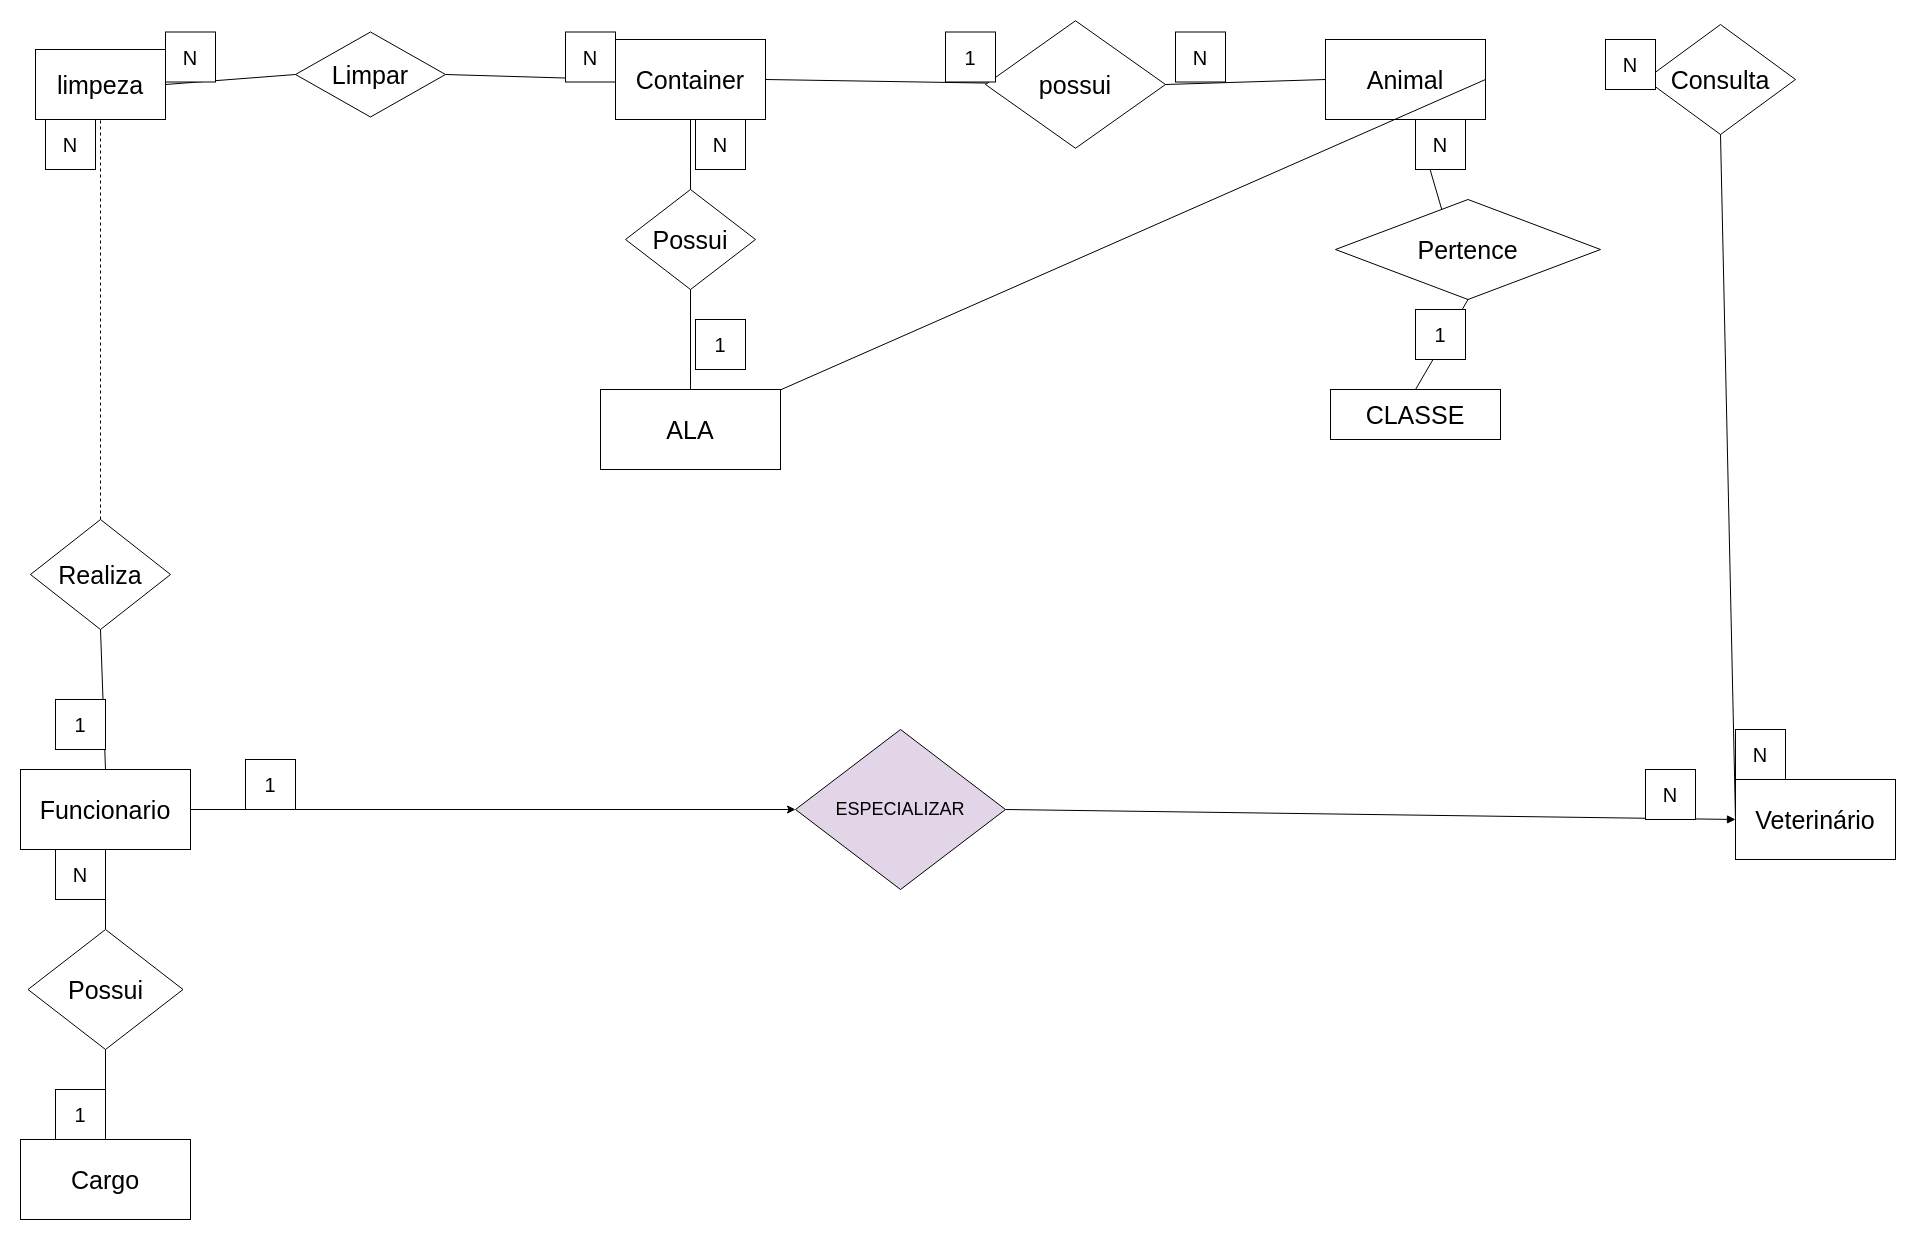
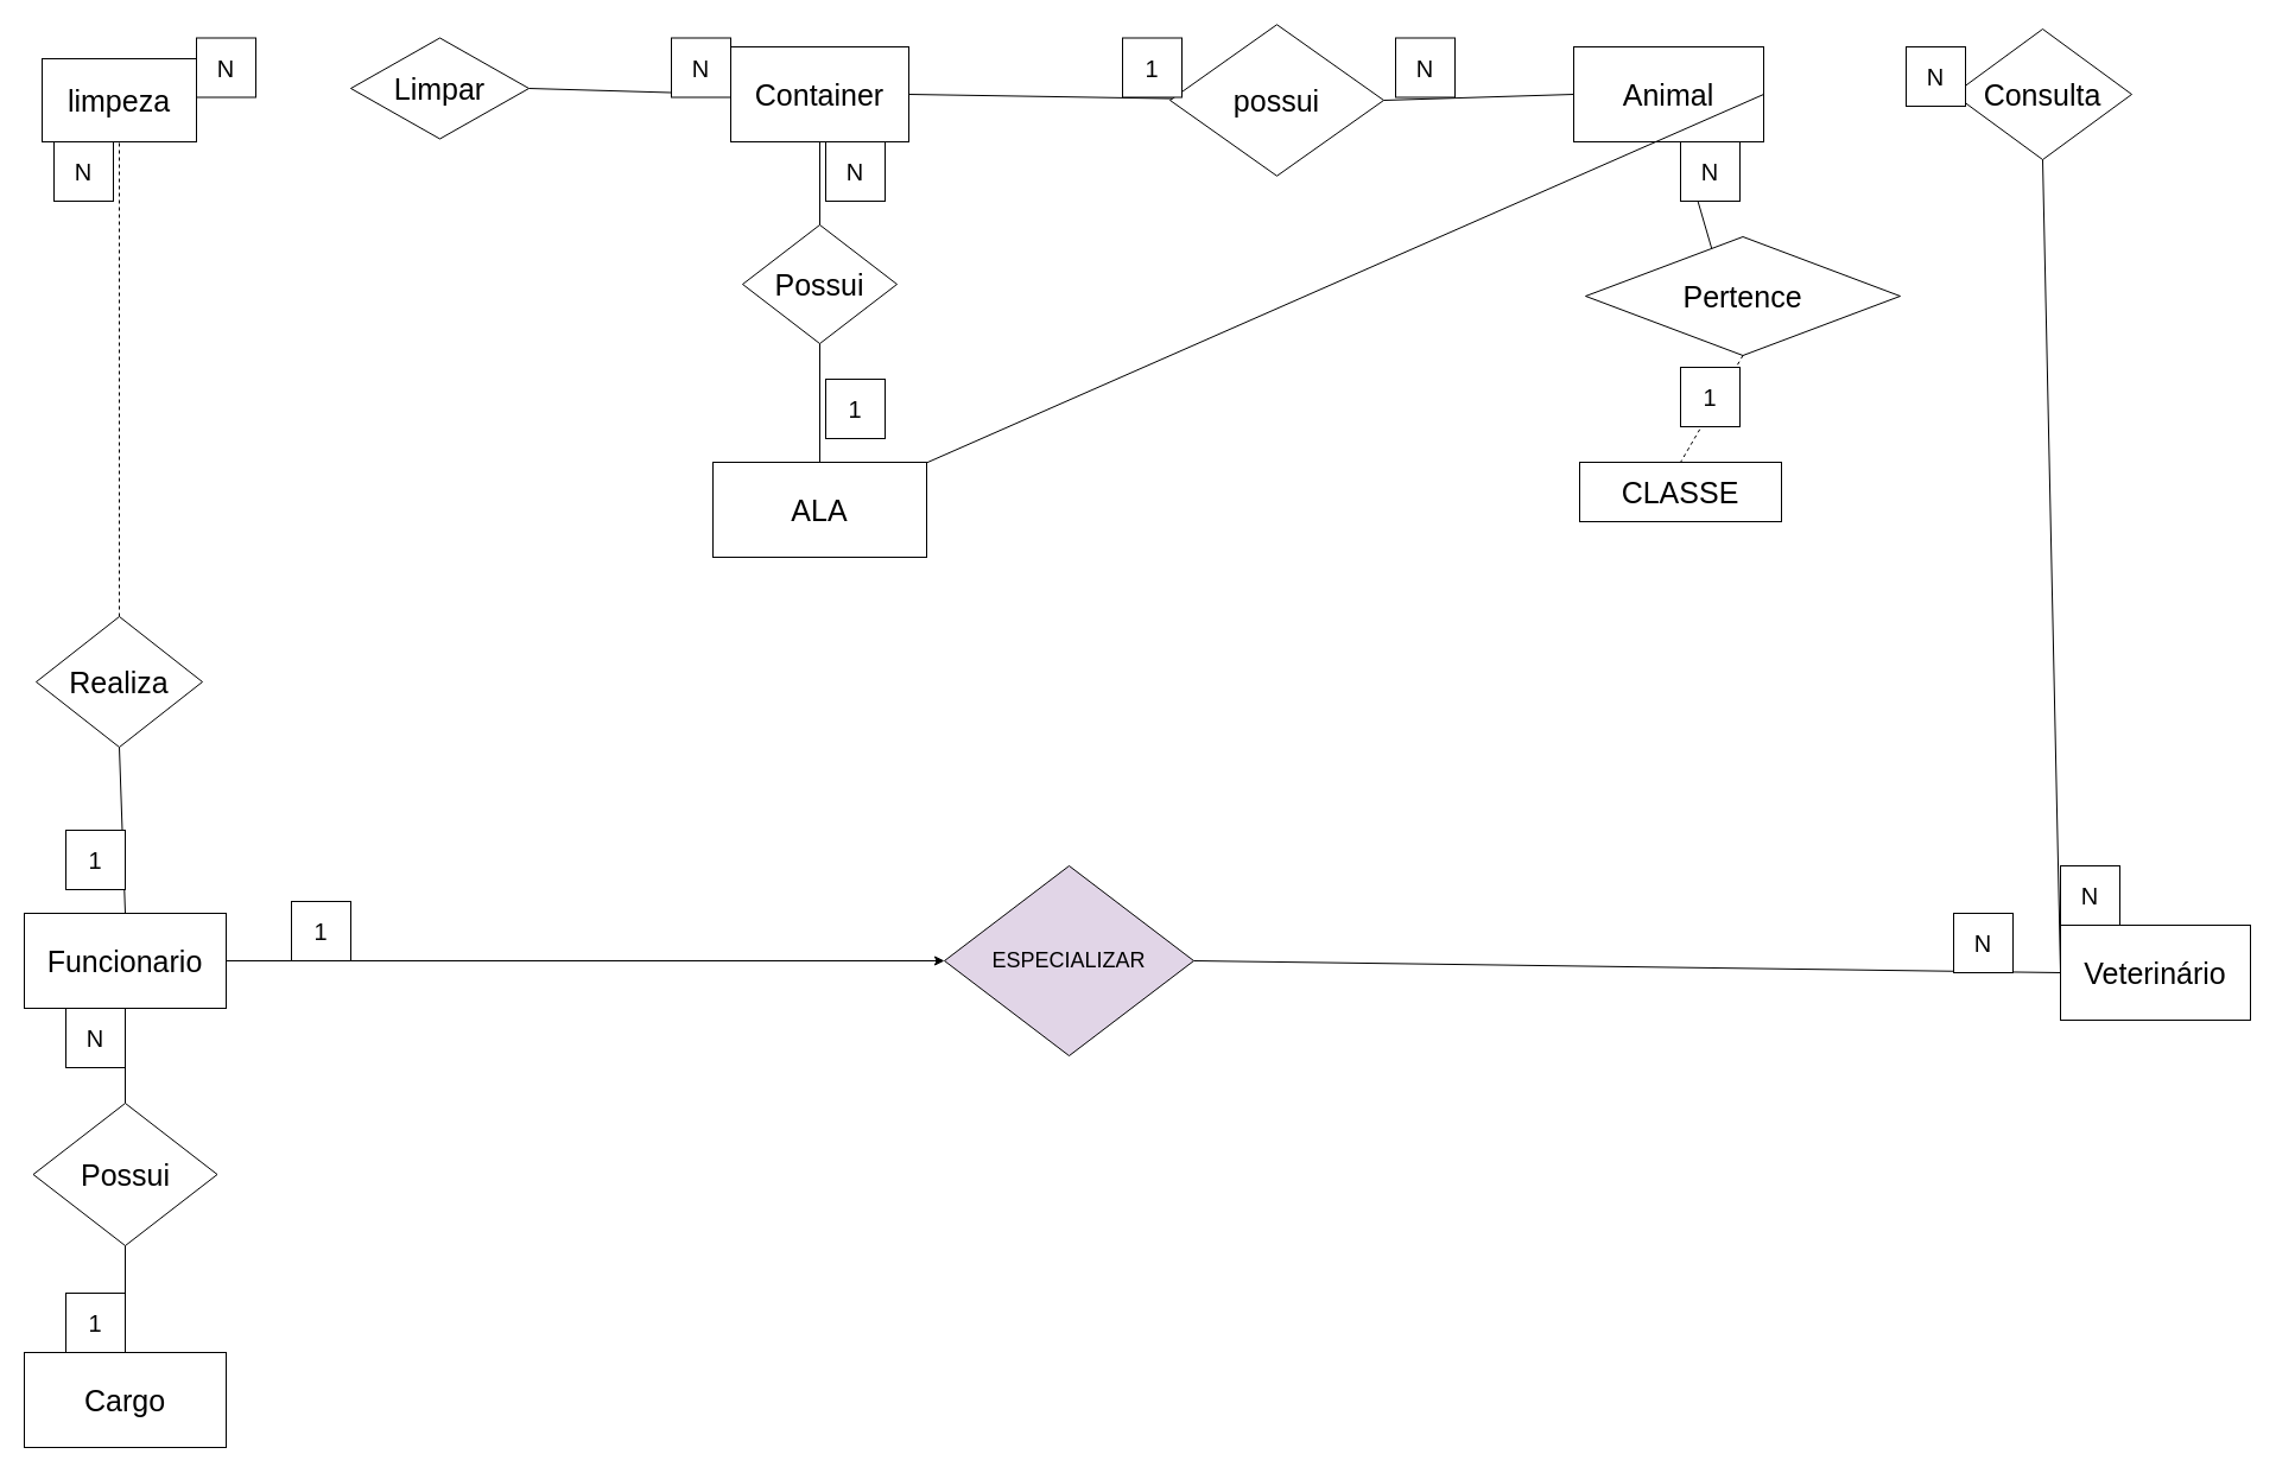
  <mxCell id="0" />
  <mxCell id="1" parent="0" />
  <mxCell id="2" value="&lt;font style=&quot;font-size: 25px;&quot;&gt;Container&lt;/font&gt;" style="rounded=0;whiteSpace=wrap;html=1;" parent="1" vertex="1"><mxGeometry x="615" y="39" width="150" height="80" as="geometry" /></mxCell>
  <mxCell id="3" value="&lt;font style=&quot;font-size: 25px;&quot;&gt;possui&lt;/font&gt;" style="rhombus;whiteSpace=wrap;html=1;" parent="1" vertex="1"><mxGeometry x="985" y="20.25" width="180" height="127.5" as="geometry" /></mxCell>
  <mxCell id="4" value="&lt;font style=&quot;font-size: 25px;&quot;&gt;Animal&lt;/font&gt;" style="rounded=0;whiteSpace=wrap;html=1;" parent="1" vertex="1"><mxGeometry x="1325" y="39" width="160" height="80" as="geometry" /></mxCell>
  <mxCell id="5" value="" style="endArrow=none;html=1;rounded=0;entryX=0.5;entryY=1;entryDx=0;entryDy=0;" parent="1" target="2" edge="1"><mxGeometry width="50" height="50" relative="1" as="geometry"><mxPoint x="690" y="239" as="sourcePoint" /><mxPoint x="695" y="149" as="targetPoint" /></mxGeometry></mxCell>
  <mxCell id="6" value="&lt;font style=&quot;font-size: 25px;&quot;&gt;ALA&lt;/font&gt;" style="rounded=0;whiteSpace=wrap;html=1;" parent="1" vertex="1"><mxGeometry x="600" y="389" width="180" height="80" as="geometry" /></mxCell>
  <mxCell id="7" value="&lt;font style=&quot;font-size: 25px;&quot;&gt;Possui&lt;/font&gt;" style="rhombus;whiteSpace=wrap;html=1;" parent="1" vertex="1"><mxGeometry x="625" y="189" width="130" height="100" as="geometry" /></mxCell>
  <mxCell id="8" value="" style="endArrow=none;html=1;rounded=0;exitX=0.5;exitY=0;exitDx=0;exitDy=0;entryX=0.5;entryY=1;entryDx=0;entryDy=0;" parent="1" source="6" target="7" edge="1"><mxGeometry width="50" height="50" relative="1" as="geometry"><mxPoint x="615" y="449" as="sourcePoint" /><mxPoint x="685" y="359" as="targetPoint" /></mxGeometry></mxCell>
  <mxCell id="9" value="" style="endArrow=none;html=1;rounded=0;entryX=0;entryY=0.5;entryDx=0;entryDy=0;exitX=1;exitY=0.5;exitDx=0;exitDy=0;" parent="1" source="10" target="2" edge="1"><mxGeometry width="50" height="50" relative="1" as="geometry"><mxPoint x="465" y="84" as="sourcePoint" /><mxPoint x="605" y="78" as="targetPoint" /></mxGeometry></mxCell>
  <mxCell id="10" value="&lt;font style=&quot;font-size: 25px;&quot;&gt;Limpar&lt;/font&gt;" style="rhombus;whiteSpace=wrap;html=1;" parent="1" vertex="1"><mxGeometry x="295" y="31.5" width="150" height="85" as="geometry" /></mxCell>
- <mxCell id="11" value="" style="endArrow=none;html=1;rounded=0;exitX=0;exitY=0.5;exitDx=0;exitDy=0;entryX=1;entryY=0.5;entryDx=0;entryDy=0;" parent="1" source="10" target="12" edge="1"><mxGeometry width="50" height="50" relative="1" as="geometry"><mxPoint x="355" y="124" as="sourcePoint" /><mxPoint x="155" y="87" as="targetPoint" /></mxGeometry></mxCell>
  <mxCell id="12" value="&lt;font style=&quot;font-size: 25px;&quot;&gt;limpeza&lt;/font&gt;" style="rounded=0;whiteSpace=wrap;html=1;" parent="1" vertex="1"><mxGeometry x="35" y="49" width="130" height="70" as="geometry" /></mxCell>
  <mxCell id="13" value="" style="endArrow=none;html=1;rounded=0;exitX=1;exitY=0.5;exitDx=0;exitDy=0;" parent="1" source="2" target="3" edge="1"><mxGeometry width="50" height="50" relative="1" as="geometry"><mxPoint x="785" y="149" as="sourcePoint" /><mxPoint x="905" y="149" as="targetPoint" /></mxGeometry></mxCell>
  <mxCell id="14" value="" style="endArrow=none;html=1;rounded=0;entryX=0.5;entryY=1;entryDx=0;entryDy=0;exitX=0.5;exitY=0;exitDx=0;exitDy=0;dashed=1;" parent="1" source="15" target="12" edge="1"><mxGeometry width="50" height="50" relative="1" as="geometry"><mxPoint x="100" y="229" as="sourcePoint" /><mxPoint x="875" y="209" as="targetPoint" /><Array as="points" /></mxGeometry></mxCell>
  <mxCell id="15" value="&lt;font style=&quot;font-size: 25px;&quot;&gt;Realiza&lt;/font&gt;" style="rhombus;whiteSpace=wrap;html=1;" parent="1" vertex="1"><mxGeometry x="30" y="519" width="140" height="110" as="geometry" /></mxCell>
  <mxCell id="16" value="" style="endArrow=none;html=1;rounded=0;entryX=0.5;entryY=1;entryDx=0;entryDy=0;exitX=0.5;exitY=0;exitDx=0;exitDy=0;" parent="1" source="19" target="15" edge="1"><mxGeometry width="50" height="50" relative="1" as="geometry"><mxPoint x="100" y="439" as="sourcePoint" /><mxPoint x="95" y="349" as="targetPoint" /></mxGeometry></mxCell>
  <mxCell id="17" value="" style="endArrow=none;html=1;rounded=0;entryX=0.5;entryY=1;entryDx=0;entryDy=0;" parent="1" target="21" edge="1"><mxGeometry width="50" height="50" relative="1" as="geometry"><mxPoint x="1415" y="119" as="sourcePoint" /><mxPoint x="1585" y="77" as="targetPoint" /></mxGeometry></mxCell>
  <mxCell id="18" style="edgeStyle=orthogonalEdgeStyle;rounded=0;orthogonalLoop=1;jettySize=auto;html=1;exitX=1;exitY=0.5;exitDx=0;exitDy=0;" edge="1" parent="1" source="19" target="48"><mxGeometry relative="1" as="geometry" /></mxCell>
  <mxCell id="19" value="&lt;span style=&quot;font-size: 25px;&quot;&gt;Funcionario&lt;/span&gt;" style="rounded=0;whiteSpace=wrap;html=1;" parent="1" vertex="1"><mxGeometry x="20" y="769" width="170" height="80" as="geometry" /></mxCell>
  <mxCell id="20" value="" style="endArrow=none;html=1;rounded=0;entryX=0;entryY=0.5;entryDx=0;entryDy=0;exitX=1;exitY=0.5;exitDx=0;exitDy=0;entryPerimeter=0;" parent="1" source="3" target="4" edge="1"><mxGeometry width="50" height="50" relative="1" as="geometry"><mxPoint x="1125" y="94" as="sourcePoint" /><mxPoint x="1285" y="89" as="targetPoint" /></mxGeometry></mxCell>
  <mxCell id="21" value="&lt;font style=&quot;font-size: 25px;&quot;&gt;Pertence&lt;/font&gt;" style="rhombus;whiteSpace=wrap;html=1;" parent="1" vertex="1"><mxGeometry x="1335" y="199" width="265" height="100" as="geometry" /></mxCell>
- <mxCell id="22" value="" style="endArrow=none;html=1;rounded=0;exitX=0.5;exitY=1;exitDx=0;exitDy=0;entryX=0.5;entryY=0;entryDx=0;entryDy=0;" parent="1" source="21" target="23" edge="1"><mxGeometry width="50" height="50" relative="1" as="geometry"><mxPoint x="1375" y="349" as="sourcePoint" /><mxPoint x="1355" y="439" as="targetPoint" /></mxGeometry></mxCell>
+ <mxCell id="22" value="" style="endArrow=none;html=1;rounded=0;exitX=0.5;exitY=1;exitDx=0;exitDy=0;entryX=0.5;entryY=0;entryDx=0;entryDy=0;dashed=1;" parent="1" source="21" target="23" edge="1"><mxGeometry width="50" height="50" relative="1" as="geometry"><mxPoint x="1375" y="349" as="sourcePoint" /><mxPoint x="1355" y="439" as="targetPoint" /></mxGeometry></mxCell>
  <mxCell id="23" value="&lt;font style=&quot;font-size: 25px;&quot;&gt;CLASSE&lt;/font&gt;" style="rounded=0;whiteSpace=wrap;html=1;" parent="1" vertex="1"><mxGeometry x="1330" y="389" width="170" height="50" as="geometry" /></mxCell>
  <mxCell id="24" value="" style="endArrow=none;html=1;rounded=0;exitX=1;exitY=0.5;exitDx=0;exitDy=0;" parent="1" source="4" target="6" edge="1"><mxGeometry width="50" height="50" relative="1" as="geometry"><mxPoint x="1465" y="89" as="sourcePoint" /><mxPoint x="1565" y="79" as="targetPoint" /></mxGeometry></mxCell>
  <mxCell id="25" value="&lt;font style=&quot;font-size: 25px;&quot;&gt;Consulta&lt;/font&gt;" style="rhombus;whiteSpace=wrap;html=1;" parent="1" vertex="1"><mxGeometry x="1645" y="24" width="150" height="110" as="geometry" /></mxCell>
  <mxCell id="26" value="" style="endArrow=none;html=1;rounded=0;entryX=0;entryY=0.5;entryDx=0;entryDy=0;exitX=0.5;exitY=1;exitDx=0;exitDy=0;" parent="1" source="25" target="27" edge="1"><mxGeometry width="50" height="50" relative="1" as="geometry"><mxPoint x="1825" y="89" as="sourcePoint" /><mxPoint x="1905" y="79" as="targetPoint" /></mxGeometry></mxCell>
  <mxCell id="27" value="&lt;span style=&quot;font-size: 25px;&quot;&gt;Veterinário&lt;/span&gt;" style="rounded=0;whiteSpace=wrap;html=1;" parent="1" vertex="1"><mxGeometry x="1735" y="779" width="160" height="80" as="geometry" /></mxCell>
  <mxCell id="28" value="" style="endArrow=none;html=1;rounded=0;entryX=0.5;entryY=1;entryDx=0;entryDy=0;exitX=0.5;exitY=0;exitDx=0;exitDy=0;" parent="1" source="29" target="19" edge="1"><mxGeometry width="50" height="50" relative="1" as="geometry"><mxPoint x="100" y="649" as="sourcePoint" /><mxPoint x="100" y="579" as="targetPoint" /></mxGeometry></mxCell>
  <mxCell id="29" value="&lt;span style=&quot;font-size: 25px;&quot;&gt;Possui&lt;/span&gt;" style="rhombus;whiteSpace=wrap;html=1;" parent="1" vertex="1"><mxGeometry x="27.5" y="929" width="155" height="120" as="geometry" /></mxCell>
  <mxCell id="30" value="" style="endArrow=none;html=1;rounded=0;entryX=0.5;entryY=1;entryDx=0;entryDy=0;exitX=0.5;exitY=0;exitDx=0;exitDy=0;" parent="1" source="31" target="29" edge="1"><mxGeometry width="50" height="50" relative="1" as="geometry"><mxPoint x="85" y="929" as="sourcePoint" /><mxPoint x="235" y="769" as="targetPoint" /></mxGeometry></mxCell>
  <mxCell id="31" value="&lt;span style=&quot;font-size: 25px;&quot;&gt;Cargo&lt;/span&gt;" style="rounded=0;whiteSpace=wrap;html=1;" parent="1" vertex="1"><mxGeometry x="20" y="1139" width="170" height="80" as="geometry" /></mxCell>
  <mxCell id="32" style="edgeStyle=orthogonalEdgeStyle;rounded=0;orthogonalLoop=1;jettySize=auto;html=1;exitX=0;exitY=0.25;exitDx=0;exitDy=0;" parent="1" source="33" edge="1"><mxGeometry relative="1" as="geometry"><mxPoint x="1745" y="749" as="targetPoint" /></mxGeometry></mxCell>
  <mxCell id="33" value="&lt;font style=&quot;font-size: 20px;&quot;&gt;N&lt;/font&gt;" style="rounded=0;whiteSpace=wrap;html=1;" parent="1" vertex="1"><mxGeometry x="1735" y="729" width="50" height="50" as="geometry" /></mxCell>
  <mxCell id="34" value="&lt;font style=&quot;font-size: 20px;&quot;&gt;N&lt;/font&gt;" style="rounded=0;whiteSpace=wrap;html=1;" parent="1" vertex="1"><mxGeometry x="1605" y="39" width="50" height="50" as="geometry" /></mxCell>
  <mxCell id="35" value="&lt;span style=&quot;font-size: 20px;&quot;&gt;1&lt;/span&gt;" style="rounded=0;whiteSpace=wrap;html=1;" parent="1" vertex="1"><mxGeometry x="945" y="31.5" width="50" height="50" as="geometry" /></mxCell>
  <mxCell id="36" value="&lt;font style=&quot;font-size: 20px;&quot;&gt;N&lt;/font&gt;" style="rounded=0;whiteSpace=wrap;html=1;" parent="1" vertex="1"><mxGeometry x="1175" y="31.5" width="50" height="50" as="geometry" /></mxCell>
  <mxCell id="37" value="&lt;font style=&quot;font-size: 20px;&quot;&gt;N&lt;/font&gt;" style="rounded=0;whiteSpace=wrap;html=1;" parent="1" vertex="1"><mxGeometry x="1415" y="119" width="50" height="50" as="geometry" /></mxCell>
  <mxCell id="38" value="&lt;span style=&quot;font-size: 20px;&quot;&gt;1&lt;/span&gt;" style="rounded=0;whiteSpace=wrap;html=1;" parent="1" vertex="1"><mxGeometry x="1415" y="309" width="50" height="50" as="geometry" /></mxCell>
  <mxCell id="39" value="&lt;span style=&quot;font-size: 20px;&quot;&gt;1&lt;/span&gt;" style="rounded=0;whiteSpace=wrap;html=1;" parent="1" vertex="1"><mxGeometry x="695" y="319" width="50" height="50" as="geometry" /></mxCell>
  <mxCell id="40" value="&lt;span style=&quot;font-size: 20px;&quot;&gt;N&lt;/span&gt;" style="rounded=0;whiteSpace=wrap;html=1;" parent="1" vertex="1"><mxGeometry x="695" y="119" width="50" height="50" as="geometry" /></mxCell>
  <mxCell id="41" value="&lt;span style=&quot;font-size: 20px;&quot;&gt;N&lt;/span&gt;" style="rounded=0;whiteSpace=wrap;html=1;" parent="1" vertex="1"><mxGeometry x="565" y="31.5" width="50" height="50" as="geometry" /></mxCell>
  <mxCell id="42" value="&lt;span style=&quot;font-size: 20px;&quot;&gt;N&lt;/span&gt;" style="rounded=0;whiteSpace=wrap;html=1;" parent="1" vertex="1"><mxGeometry x="165" y="31.5" width="50" height="50" as="geometry" /></mxCell>
  <mxCell id="43" value="&lt;span style=&quot;font-size: 20px;&quot;&gt;N&lt;/span&gt;" style="rounded=0;whiteSpace=wrap;html=1;" parent="1" vertex="1"><mxGeometry x="45" y="119" width="50" height="50" as="geometry" /></mxCell>
  <mxCell id="44" value="&lt;span style=&quot;font-size: 20px;&quot;&gt;1&lt;/span&gt;" style="rounded=0;whiteSpace=wrap;html=1;" parent="1" vertex="1"><mxGeometry x="55" y="699" width="50" height="50" as="geometry" /></mxCell>
  <mxCell id="45" value="&lt;span style=&quot;font-size: 20px;&quot;&gt;1&lt;/span&gt;" style="rounded=0;whiteSpace=wrap;html=1;" parent="1" vertex="1"><mxGeometry x="55" y="1089" width="50" height="50" as="geometry" /></mxCell>
  <mxCell id="46" value="&lt;span style=&quot;font-size: 20px;&quot;&gt;N&lt;/span&gt;" style="rounded=0;whiteSpace=wrap;html=1;" parent="1" vertex="1"><mxGeometry x="55" y="849" width="50" height="50" as="geometry" /></mxCell>
- <mxCell id="47" value="" style="endArrow=block;html=1;rounded=0;entryX=0;entryY=0.5;entryDx=0;entryDy=0;exitX=1;exitY=0.5;exitDx=0;exitDy=0;" parent="1" target="27" edge="1" source="48"><mxGeometry width="50" height="50" relative="1" as="geometry"><mxPoint x="1155" y="819" as="sourcePoint" /><mxPoint x="1735" y="809" as="targetPoint" /></mxGeometry></mxCell>
+ <mxCell id="47" value="" style="endArrow=none;html=1;rounded=0;entryX=0;entryY=0.5;entryDx=0;entryDy=0;exitX=1;exitY=0.5;exitDx=0;exitDy=0;" parent="1" target="27" edge="1" source="48"><mxGeometry width="50" height="50" relative="1" as="geometry"><mxPoint x="1155" y="819" as="sourcePoint" /><mxPoint x="1735" y="809" as="targetPoint" /></mxGeometry></mxCell>
  <mxCell id="48" value="&lt;font style=&quot;font-size: 18px;&quot;&gt;ESPECIALIZAR&lt;/font&gt;" style="rhombus;whiteSpace=wrap;html=1;fillColor=#e1d5e7;" vertex="1" parent="1"><mxGeometry x="795" y="729" width="210" height="160" as="geometry" /></mxCell>
  <mxCell id="49" value="&lt;font style=&quot;font-size: 20px;&quot;&gt;N&lt;/font&gt;" style="rounded=0;whiteSpace=wrap;html=1;" vertex="1" parent="1"><mxGeometry x="1645" y="769" width="50" height="50" as="geometry" /></mxCell>
  <mxCell id="50" value="&lt;span style=&quot;font-size: 20px;&quot;&gt;1&lt;/span&gt;" style="rounded=0;whiteSpace=wrap;html=1;" vertex="1" parent="1"><mxGeometry x="245" y="759" width="50" height="50" as="geometry" /></mxCell>
